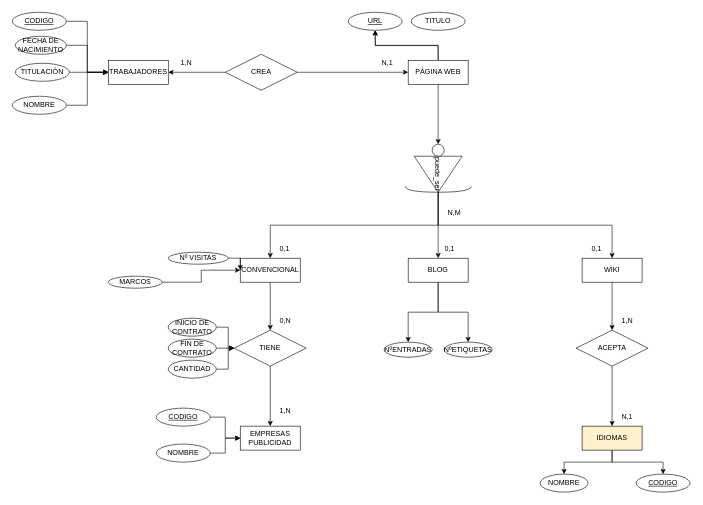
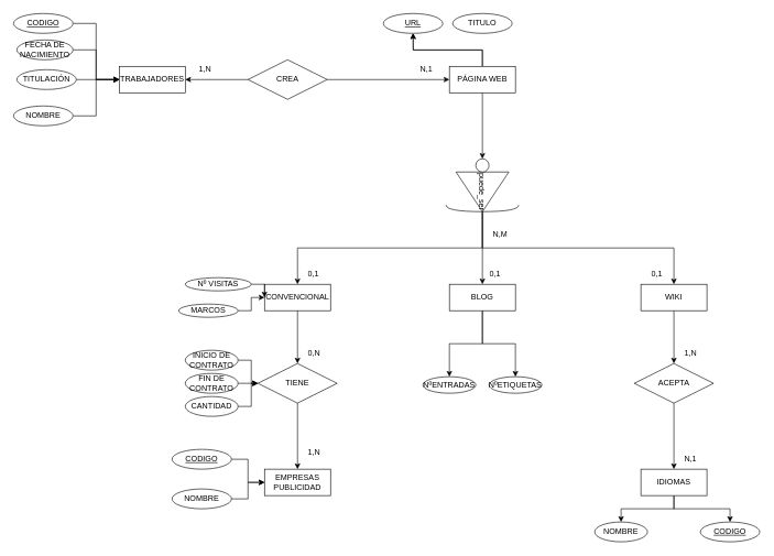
  <mxCell id="0" />
  <mxCell id="1" parent="0" />
  <mxCell id="2" value="TRABAJADORES" style="whiteSpace=wrap;html=1;align=center;" vertex="1" parent="1"><mxGeometry x="180" y="100" width="100" height="40" as="geometry" /></mxCell>
  <mxCell id="3" style="edgeStyle=orthogonalEdgeStyle;rounded=0;orthogonalLoop=1;jettySize=auto;html=1;exitX=1;exitY=0.5;exitDx=0;exitDy=0;entryX=0;entryY=0.5;entryDx=0;entryDy=0;" edge="1" parent="1" source="4" target="2"><mxGeometry relative="1" as="geometry" /></mxCell>
  <mxCell id="4" value="NOMBRE" style="ellipse;whiteSpace=wrap;html=1;align=center;" vertex="1" parent="1"><mxGeometry x="20" y="160" width="90" height="30" as="geometry" /></mxCell>
  <mxCell id="5" style="edgeStyle=orthogonalEdgeStyle;rounded=0;orthogonalLoop=1;jettySize=auto;html=1;exitX=1;exitY=0.5;exitDx=0;exitDy=0;entryX=0;entryY=0.5;entryDx=0;entryDy=0;" edge="1" parent="1" source="6" target="2"><mxGeometry relative="1" as="geometry" /></mxCell>
  <mxCell id="6" value="FECHA DE NACIMIENTO" style="ellipse;whiteSpace=wrap;html=1;align=center;" vertex="1" parent="1"><mxGeometry x="25" y="60" width="85" height="30" as="geometry" /></mxCell>
  <mxCell id="7" style="edgeStyle=orthogonalEdgeStyle;rounded=0;orthogonalLoop=1;jettySize=auto;html=1;exitX=1;exitY=0.5;exitDx=0;exitDy=0;entryX=0;entryY=0.5;entryDx=0;entryDy=0;" edge="1" parent="1" source="8" target="2"><mxGeometry relative="1" as="geometry" /></mxCell>
  <mxCell id="8" value="TITULACIÓN" style="ellipse;whiteSpace=wrap;html=1;align=center;" vertex="1" parent="1"><mxGeometry x="25" y="105" width="90" height="30" as="geometry" /></mxCell>
  <mxCell id="9" style="edgeStyle=orthogonalEdgeStyle;rounded=0;orthogonalLoop=1;jettySize=auto;html=1;exitX=0.5;exitY=0;exitDx=0;exitDy=0;" edge="1" parent="1" source="12" target="62"><mxGeometry relative="1" as="geometry" /></mxCell>
  <mxCell id="10" style="edgeStyle=orthogonalEdgeStyle;rounded=0;orthogonalLoop=1;jettySize=auto;html=1;exitX=0.5;exitY=1;exitDx=0;exitDy=0;entryX=0.5;entryY=0;entryDx=0;entryDy=0;" edge="1" parent="1" source="12" target="43"><mxGeometry relative="1" as="geometry" /></mxCell>
  <mxCell id="11" style="edgeStyle=orthogonalEdgeStyle;rounded=0;orthogonalLoop=1;jettySize=auto;html=1;exitX=0.5;exitY=0;exitDx=0;exitDy=0;entryX=0.5;entryY=1;entryDx=0;entryDy=0;" edge="1" parent="1" source="12"><mxGeometry relative="1" as="geometry"><mxPoint x="625" y="50" as="targetPoint" /></mxGeometry></mxCell>
  <mxCell id="12" value="PÁGINA WEB" style="whiteSpace=wrap;html=1;align=center;" vertex="1" parent="1"><mxGeometry x="680" y="100" width="100" height="40" as="geometry" /></mxCell>
  <mxCell id="13" style="edgeStyle=orthogonalEdgeStyle;rounded=0;orthogonalLoop=1;jettySize=auto;html=1;exitX=0;exitY=0.5;exitDx=0;exitDy=0;entryX=1;entryY=0.5;entryDx=0;entryDy=0;" edge="1" parent="1" source="15" target="2"><mxGeometry relative="1" as="geometry" /></mxCell>
  <mxCell id="14" style="edgeStyle=orthogonalEdgeStyle;rounded=0;orthogonalLoop=1;jettySize=auto;html=1;exitX=1;exitY=0.5;exitDx=0;exitDy=0;entryX=0;entryY=0.5;entryDx=0;entryDy=0;" edge="1" parent="1" source="15" target="12"><mxGeometry relative="1" as="geometry" /></mxCell>
  <mxCell id="15" value="CREA" style="shape=rhombus;perimeter=rhombusPerimeter;whiteSpace=wrap;html=1;align=center;" vertex="1" parent="1"><mxGeometry x="375" y="90" width="120" height="60" as="geometry" /></mxCell>
  <mxCell id="16" value="TITULO" style="ellipse;whiteSpace=wrap;html=1;align=center;" vertex="1" parent="1"><mxGeometry x="685" y="20" width="90" height="30" as="geometry" /></mxCell>
  <mxCell id="17" style="edgeStyle=orthogonalEdgeStyle;rounded=0;orthogonalLoop=1;jettySize=auto;html=1;exitX=1;exitY=0.5;exitDx=0;exitDy=0;entryX=0.5;entryY=0;entryDx=0;entryDy=0;" edge="1" parent="1" source="20" target="25"><mxGeometry relative="1" as="geometry" /></mxCell>
  <mxCell id="18" style="edgeStyle=orthogonalEdgeStyle;rounded=0;orthogonalLoop=1;jettySize=auto;html=1;exitX=1;exitY=0.5;exitDx=0;exitDy=0;entryX=0.5;entryY=0;entryDx=0;entryDy=0;" edge="1" parent="1" source="20" target="22"><mxGeometry relative="1" as="geometry" /></mxCell>
  <mxCell id="19" style="edgeStyle=orthogonalEdgeStyle;rounded=0;orthogonalLoop=1;jettySize=auto;html=1;exitX=1;exitY=0.5;exitDx=0;exitDy=0;entryX=0.5;entryY=0;entryDx=0;entryDy=0;" edge="1" parent="1" source="20" target="27"><mxGeometry relative="1" as="geometry" /></mxCell>
  <mxCell id="20" value="puede_ser" style="triangle;whiteSpace=wrap;html=1;rotation=90;" vertex="1" parent="1"><mxGeometry x="700" y="250" width="60" height="80" as="geometry" /></mxCell>
  <mxCell id="21" style="edgeStyle=orthogonalEdgeStyle;rounded=0;orthogonalLoop=1;jettySize=auto;html=1;exitX=0.5;exitY=1;exitDx=0;exitDy=0;entryX=0.5;entryY=0;entryDx=0;entryDy=0;" edge="1" parent="1" source="22" target="29"><mxGeometry relative="1" as="geometry" /></mxCell>
  <mxCell id="22" value="CONVENCIONAL" style="whiteSpace=wrap;html=1;align=center;" vertex="1" parent="1"><mxGeometry x="400" y="430" width="100" height="40" as="geometry" /></mxCell>
  <mxCell id="23" style="edgeStyle=orthogonalEdgeStyle;rounded=0;orthogonalLoop=1;jettySize=auto;html=1;exitX=0.5;exitY=1;exitDx=0;exitDy=0;entryX=0.5;entryY=0;entryDx=0;entryDy=0;" edge="1" parent="1" source="25" target="49"><mxGeometry relative="1" as="geometry" /></mxCell>
  <mxCell id="24" style="edgeStyle=orthogonalEdgeStyle;rounded=0;orthogonalLoop=1;jettySize=auto;html=1;exitX=0.5;exitY=1;exitDx=0;exitDy=0;entryX=0.5;entryY=0;entryDx=0;entryDy=0;" edge="1" parent="1" source="25" target="48"><mxGeometry relative="1" as="geometry" /></mxCell>
  <mxCell id="25" value="BLOG" style="whiteSpace=wrap;html=1;align=center;" vertex="1" parent="1"><mxGeometry x="680" y="430" width="100" height="40" as="geometry" /></mxCell>
  <mxCell id="26" style="edgeStyle=orthogonalEdgeStyle;rounded=0;orthogonalLoop=1;jettySize=auto;html=1;exitX=0.5;exitY=1;exitDx=0;exitDy=0;" edge="1" parent="1" source="27" target="51"><mxGeometry relative="1" as="geometry" /></mxCell>
  <mxCell id="27" value="WIKI" style="whiteSpace=wrap;html=1;align=center;" vertex="1" parent="1"><mxGeometry x="970" y="430" width="100" height="40" as="geometry" /></mxCell>
  <mxCell id="28" style="edgeStyle=orthogonalEdgeStyle;rounded=0;orthogonalLoop=1;jettySize=auto;html=1;exitX=0.5;exitY=1;exitDx=0;exitDy=0;entryX=0.5;entryY=0;entryDx=0;entryDy=0;" edge="1" parent="1" source="29" target="30"><mxGeometry relative="1" as="geometry" /></mxCell>
  <mxCell id="29" value="TIENE" style="shape=rhombus;perimeter=rhombusPerimeter;whiteSpace=wrap;html=1;align=center;" vertex="1" parent="1"><mxGeometry x="390" y="550" width="120" height="60" as="geometry" /></mxCell>
  <mxCell id="30" value="EMPRESAS PUBLICIDAD" style="whiteSpace=wrap;html=1;align=center;" vertex="1" parent="1"><mxGeometry x="400" y="710" width="100" height="40" as="geometry" /></mxCell>
  <mxCell id="31" style="edgeStyle=orthogonalEdgeStyle;rounded=0;orthogonalLoop=1;jettySize=auto;html=1;exitX=1;exitY=0.5;exitDx=0;exitDy=0;entryX=0;entryY=0.5;entryDx=0;entryDy=0;" edge="1" parent="1" source="32" target="30"><mxGeometry relative="1" as="geometry" /></mxCell>
  <mxCell id="32" value="NOMBRE" style="ellipse;whiteSpace=wrap;html=1;align=center;" vertex="1" parent="1"><mxGeometry x="260" y="740" width="90" height="30" as="geometry" /></mxCell>
  <mxCell id="33" style="edgeStyle=orthogonalEdgeStyle;rounded=0;orthogonalLoop=1;jettySize=auto;html=1;exitX=1;exitY=0.5;exitDx=0;exitDy=0;entryX=0;entryY=0.5;entryDx=0;entryDy=0;" edge="1" parent="1" source="34" target="30"><mxGeometry relative="1" as="geometry" /></mxCell>
  <mxCell id="34" value="CODIGO" style="ellipse;whiteSpace=wrap;html=1;align=center;fontStyle=4;" vertex="1" parent="1"><mxGeometry x="260" y="680" width="90" height="30" as="geometry" /></mxCell>
  <mxCell id="35" value="" style="edgeStyle=orthogonalEdgeStyle;rounded=0;orthogonalLoop=1;jettySize=auto;html=1;" edge="1" parent="1" source="36" target="29"><mxGeometry relative="1" as="geometry" /></mxCell>
  <mxCell id="36" value="INICIO DE CONTRATO" style="ellipse;whiteSpace=wrap;html=1;align=center;" vertex="1" parent="1"><mxGeometry x="280" y="530" width="80" height="30" as="geometry" /></mxCell>
  <mxCell id="37" style="edgeStyle=orthogonalEdgeStyle;rounded=0;orthogonalLoop=1;jettySize=auto;html=1;exitX=1;exitY=0.5;exitDx=0;exitDy=0;entryX=0;entryY=0.5;entryDx=0;entryDy=0;" edge="1" parent="1" source="38" target="29"><mxGeometry relative="1" as="geometry" /></mxCell>
  <mxCell id="38" value="FIN DE CONTRATO" style="ellipse;whiteSpace=wrap;html=1;align=center;" vertex="1" parent="1"><mxGeometry x="280" y="565" width="80" height="30" as="geometry" /></mxCell>
  <mxCell id="39" value="" style="edgeStyle=orthogonalEdgeStyle;rounded=0;orthogonalLoop=1;jettySize=auto;html=1;" edge="1" parent="1" source="40" target="29"><mxGeometry relative="1" as="geometry" /></mxCell>
  <mxCell id="40" value="CANTIDAD" style="ellipse;whiteSpace=wrap;html=1;align=center;" vertex="1" parent="1"><mxGeometry x="280" y="600" width="80" height="30" as="geometry" /></mxCell>
  <mxCell id="41" value="1,N" style="text;strokeColor=none;fillColor=none;spacingLeft=4;spacingRight=4;overflow=hidden;rotatable=0;points=[[0,0.5],[1,0.5]];portConstraint=eastwest;fontSize=12;whiteSpace=wrap;html=1;" vertex="1" parent="1"><mxGeometry x="460" y="670" width="40" height="30" as="geometry" /></mxCell>
  <mxCell id="42" value="0,N" style="text;strokeColor=none;fillColor=none;spacingLeft=4;spacingRight=4;overflow=hidden;rotatable=0;points=[[0,0.5],[1,0.5]];portConstraint=eastwest;fontSize=12;whiteSpace=wrap;html=1;" vertex="1" parent="1"><mxGeometry x="460" y="520" width="40" height="30" as="geometry" /></mxCell>
  <mxCell id="43" value="" style="ellipse;whiteSpace=wrap;html=1;aspect=fixed;" vertex="1" parent="1"><mxGeometry x="720" y="240" width="20" height="20" as="geometry" /></mxCell>
  <mxCell id="44" style="edgeStyle=orthogonalEdgeStyle;rounded=0;orthogonalLoop=1;jettySize=auto;html=1;exitX=1;exitY=0.5;exitDx=0;exitDy=0;entryX=0;entryY=0.5;entryDx=0;entryDy=0;" edge="1" parent="1" source="45" target="22"><mxGeometry relative="1" as="geometry" /></mxCell>
- <mxCell id="45" value="MARCOS" style="ellipse;whiteSpace=wrap;html=1;align=center;" vertex="1" parent="1"><mxGeometry x="180" y="460" width="90" height="20" as="geometry" /></mxCell>
+ <mxCell id="45" value="MARCOS" style="ellipse;whiteSpace=wrap;html=1;align=center;" vertex="1" parent="1"><mxGeometry x="270" y="460" width="90" height="20" as="geometry" /></mxCell>
  <mxCell id="46" style="edgeStyle=orthogonalEdgeStyle;rounded=0;orthogonalLoop=1;jettySize=auto;html=1;exitX=1;exitY=0.5;exitDx=0;exitDy=0;entryX=0;entryY=0.5;entryDx=0;entryDy=0;" edge="1" parent="1" source="47" target="22"><mxGeometry relative="1" as="geometry" /></mxCell>
  <mxCell id="47" value="Nº VISITAS" style="ellipse;whiteSpace=wrap;html=1;align=center;" vertex="1" parent="1"><mxGeometry x="280" y="420" width="100" height="20" as="geometry" /></mxCell>
  <mxCell id="48" value="NºETIQUETAS" style="ellipse;whiteSpace=wrap;html=1;align=center;" vertex="1" parent="1"><mxGeometry x="740" y="570" width="80" height="25" as="geometry" /></mxCell>
  <mxCell id="49" value="NºENTRADAS" style="ellipse;whiteSpace=wrap;html=1;align=center;" vertex="1" parent="1"><mxGeometry x="640" y="570" width="80" height="25" as="geometry" /></mxCell>
  <mxCell id="50" style="edgeStyle=orthogonalEdgeStyle;rounded=0;orthogonalLoop=1;jettySize=auto;html=1;exitX=0.5;exitY=1;exitDx=0;exitDy=0;entryX=0.5;entryY=0;entryDx=0;entryDy=0;" edge="1" parent="1" source="51" target="54"><mxGeometry relative="1" as="geometry" /></mxCell>
  <mxCell id="51" value="ACEPTA" style="shape=rhombus;perimeter=rhombusPerimeter;whiteSpace=wrap;html=1;align=center;" vertex="1" parent="1"><mxGeometry x="960" y="550" width="120" height="60" as="geometry" /></mxCell>
  <mxCell id="52" style="edgeStyle=orthogonalEdgeStyle;rounded=0;orthogonalLoop=1;jettySize=auto;html=1;exitX=0.5;exitY=1;exitDx=0;exitDy=0;entryX=0.5;entryY=0;entryDx=0;entryDy=0;" edge="1" parent="1" source="54" target="55"><mxGeometry relative="1" as="geometry" /></mxCell>
  <mxCell id="53" style="edgeStyle=orthogonalEdgeStyle;rounded=0;orthogonalLoop=1;jettySize=auto;html=1;exitX=0.5;exitY=1;exitDx=0;exitDy=0;entryX=0.5;entryY=0;entryDx=0;entryDy=0;" edge="1" parent="1" source="54" target="56"><mxGeometry relative="1" as="geometry" /></mxCell>
- <mxCell id="54" value="IDIOMAS" style="whiteSpace=wrap;html=1;align=center;fillColor=#fff2cc;" vertex="1" parent="1"><mxGeometry x="970" y="710" width="100" height="40" as="geometry" /></mxCell>
+ <mxCell id="54" value="IDIOMAS" style="whiteSpace=wrap;html=1;align=center;" vertex="1" parent="1"><mxGeometry x="970" y="710" width="100" height="40" as="geometry" /></mxCell>
  <mxCell id="55" value="NOMBRE" style="ellipse;whiteSpace=wrap;html=1;align=center;" vertex="1" parent="1"><mxGeometry x="900" y="790" width="80" height="30" as="geometry" /></mxCell>
  <mxCell id="56" value="CODIGO" style="ellipse;whiteSpace=wrap;html=1;align=center;fontStyle=4;" vertex="1" parent="1"><mxGeometry x="1060" y="790" width="90" height="30" as="geometry" /></mxCell>
  <mxCell id="57" value="N,1" style="text;strokeColor=none;fillColor=none;spacingLeft=4;spacingRight=4;overflow=hidden;rotatable=0;points=[[0,0.5],[1,0.5]];portConstraint=eastwest;fontSize=12;whiteSpace=wrap;html=1;" vertex="1" parent="1"><mxGeometry x="1030" y="680" width="40" height="30" as="geometry" /></mxCell>
  <mxCell id="58" value="1,N" style="text;strokeColor=none;fillColor=none;spacingLeft=4;spacingRight=4;overflow=hidden;rotatable=0;points=[[0,0.5],[1,0.5]];portConstraint=eastwest;fontSize=12;whiteSpace=wrap;html=1;" vertex="1" parent="1"><mxGeometry x="1030" y="520" width="40" height="30" as="geometry" /></mxCell>
  <mxCell id="59" value="" style="shape=requiredInterface;html=1;verticalLabelPosition=bottom;sketch=0;rotation=90;" vertex="1" parent="1"><mxGeometry x="725" y="260" width="10" height="110" as="geometry" /></mxCell>
  <mxCell id="60" value="1,N" style="text;strokeColor=none;fillColor=none;spacingLeft=4;spacingRight=4;overflow=hidden;rotatable=0;points=[[0,0.5],[1,0.5]];portConstraint=eastwest;fontSize=12;whiteSpace=wrap;html=1;" vertex="1" parent="1"><mxGeometry x="295" y="90" width="40" height="30" as="geometry" /></mxCell>
  <mxCell id="61" value="N,1" style="text;strokeColor=none;fillColor=none;spacingLeft=4;spacingRight=4;overflow=hidden;rotatable=0;points=[[0,0.5],[1,0.5]];portConstraint=eastwest;fontSize=12;whiteSpace=wrap;html=1;" vertex="1" parent="1"><mxGeometry x="630" y="90" width="40" height="30" as="geometry" /></mxCell>
  <mxCell id="62" value="URL" style="ellipse;whiteSpace=wrap;html=1;align=center;fontStyle=4;" vertex="1" parent="1"><mxGeometry x="580" y="20" width="90" height="30" as="geometry" /></mxCell>
  <mxCell id="63" style="edgeStyle=orthogonalEdgeStyle;rounded=0;orthogonalLoop=1;jettySize=auto;html=1;exitX=1;exitY=0.5;exitDx=0;exitDy=0;entryX=0;entryY=0.5;entryDx=0;entryDy=0;" edge="1" parent="1" source="64" target="2"><mxGeometry relative="1" as="geometry" /></mxCell>
  <mxCell id="64" value="CODIGO" style="ellipse;whiteSpace=wrap;html=1;align=center;fontStyle=4;" vertex="1" parent="1"><mxGeometry x="20" y="20" width="90" height="30" as="geometry" /></mxCell>
  <mxCell id="65" value="N,M" style="text;strokeColor=none;fillColor=none;spacingLeft=4;spacingRight=4;overflow=hidden;rotatable=0;points=[[0,0.5],[1,0.5]];portConstraint=eastwest;fontSize=12;whiteSpace=wrap;html=1;" vertex="1" parent="1"><mxGeometry x="740" y="340" width="40" height="30" as="geometry" /></mxCell>
  <mxCell id="66" value="0,1" style="text;strokeColor=none;fillColor=none;spacingLeft=4;spacingRight=4;overflow=hidden;rotatable=0;points=[[0,0.5],[1,0.5]];portConstraint=eastwest;fontSize=12;whiteSpace=wrap;html=1;" vertex="1" parent="1"><mxGeometry x="460" y="400" width="40" height="30" as="geometry" /></mxCell>
  <mxCell id="67" value="0,1" style="text;strokeColor=none;fillColor=none;spacingLeft=4;spacingRight=4;overflow=hidden;rotatable=0;points=[[0,0.5],[1,0.5]];portConstraint=eastwest;fontSize=12;whiteSpace=wrap;html=1;" vertex="1" parent="1"><mxGeometry x="980" y="400" width="40" height="30" as="geometry" /></mxCell>
  <mxCell id="68" value="0,1" style="text;strokeColor=none;fillColor=none;spacingLeft=4;spacingRight=4;overflow=hidden;rotatable=0;points=[[0,0.5],[1,0.5]];portConstraint=eastwest;fontSize=12;whiteSpace=wrap;html=1;" vertex="1" parent="1"><mxGeometry x="735" y="400" width="40" height="30" as="geometry" /></mxCell>
